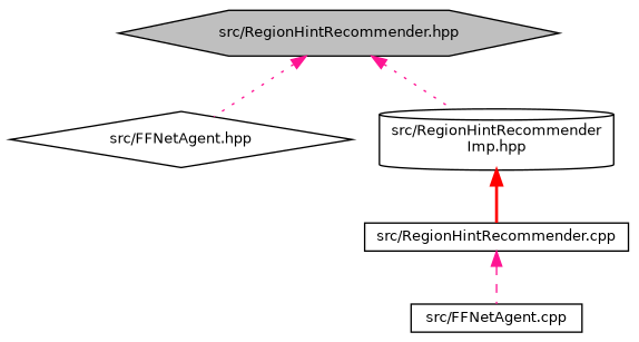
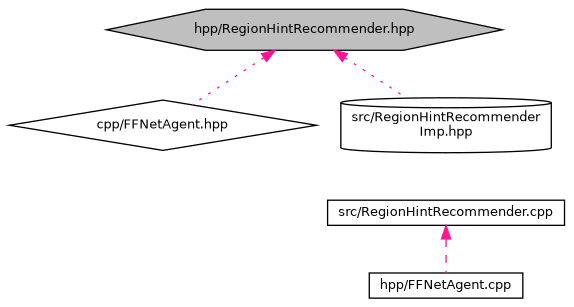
  digraph {
    node [color=black fillcolor=white fontname=Helvetica fontsize=10 shape=box style=filled]
    edge [color=deeppink dir=back fontname=Helvetica fontsize=10 labelfontname=Helvetica labelfontsize=10 style=dotted]
-   n1 [fillcolor=grey75 fontcolor=black height=0.2 label="src/RegionHintRecommender.hpp" shape=hexagon width=0.4]
-   n2 [height=0.2 label="src/FFNetAgent.hpp" shape=diamond width=0.4]
+   n1 [fillcolor=grey75 fontcolor=black height=0.2 label="hpp/RegionHintRecommender.hpp" shape=hexagon width=0.4]
+   n2 [height=0.2 label="cpp/FFNetAgent.hpp" shape=diamond width=0.4]
    n3 [height=0.2 label="src/RegionHintRecommender\lImp.hpp" shape=cylinder width=0.4]
    n4 [height=0.2 label="src/RegionHintRecommender.cpp" width=0.4]
-   n5 [height=0.2 label="src/FFNetAgent.cpp" width=0.4]
+   n5 [height=0.2 label="hpp/FFNetAgent.cpp" width=0.4]
    n1 -> n2
    n1 -> n3
-   n3 -> n4 [color=red style=bold]
    n4 -> n5 [style=dashed]
  }
